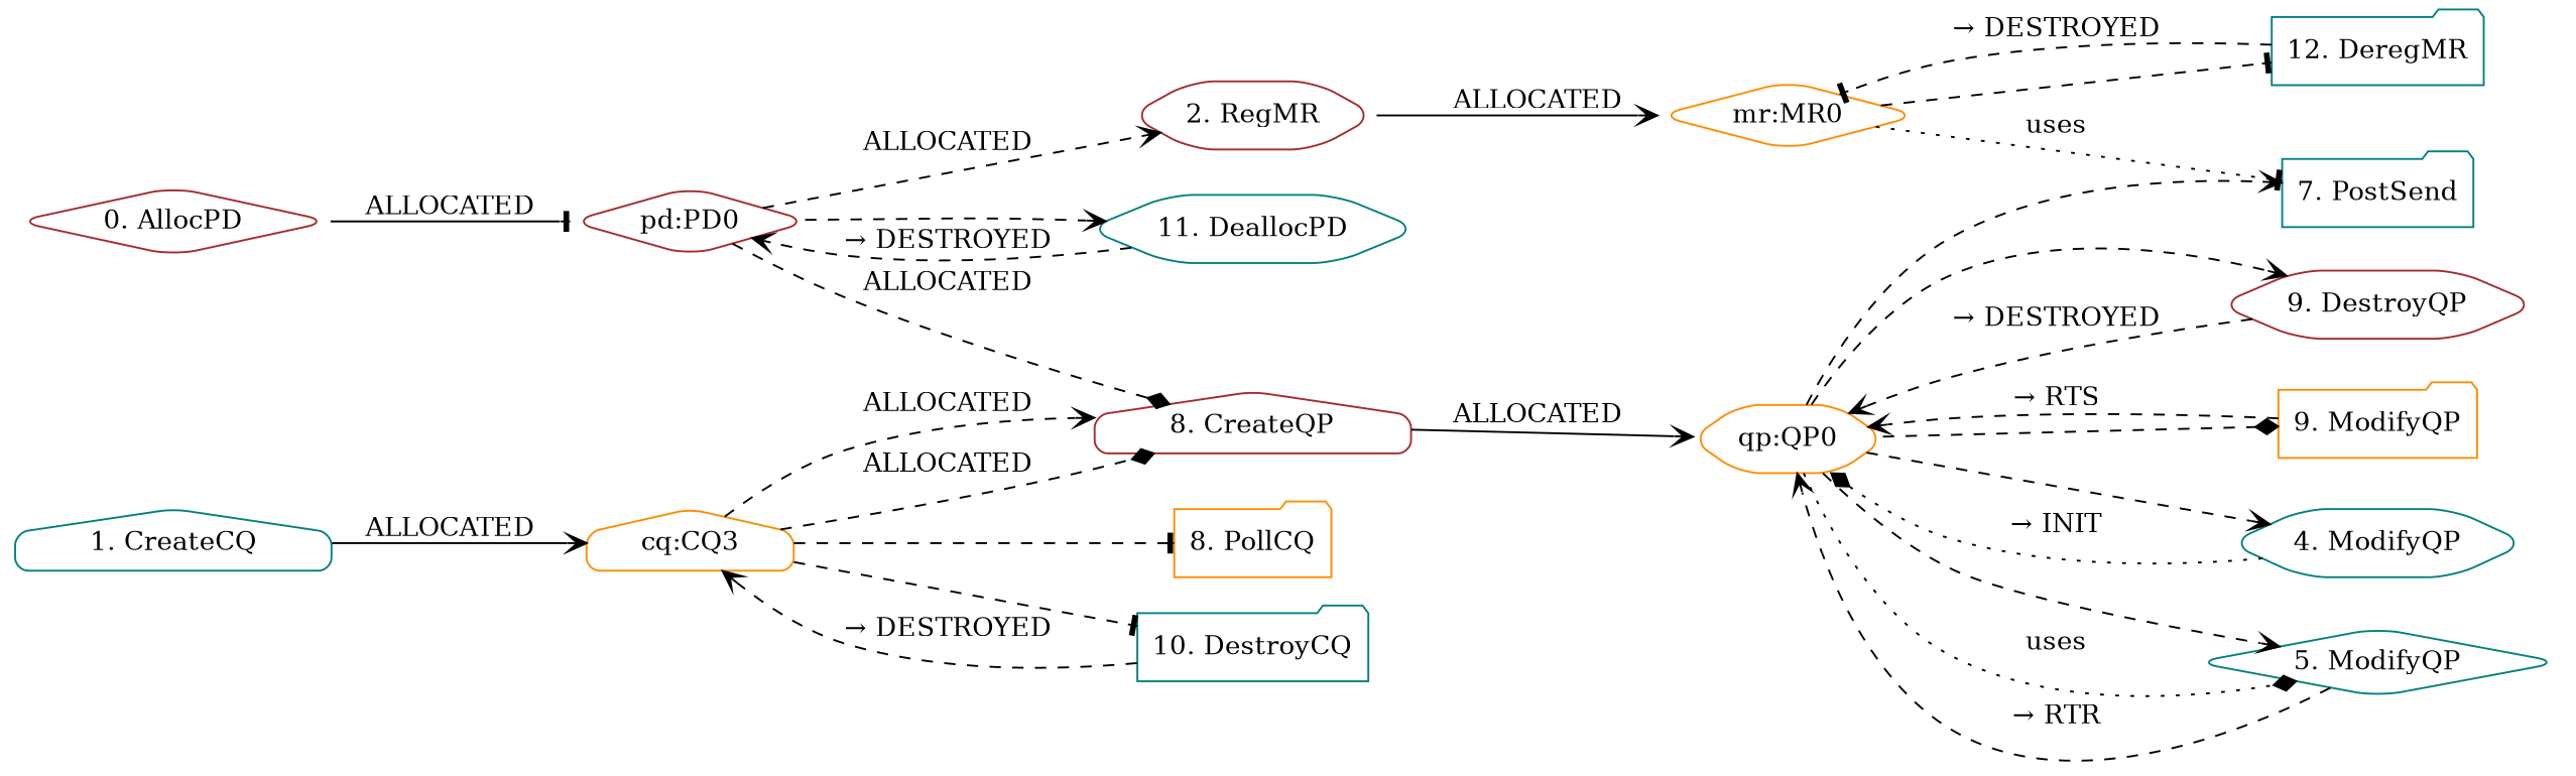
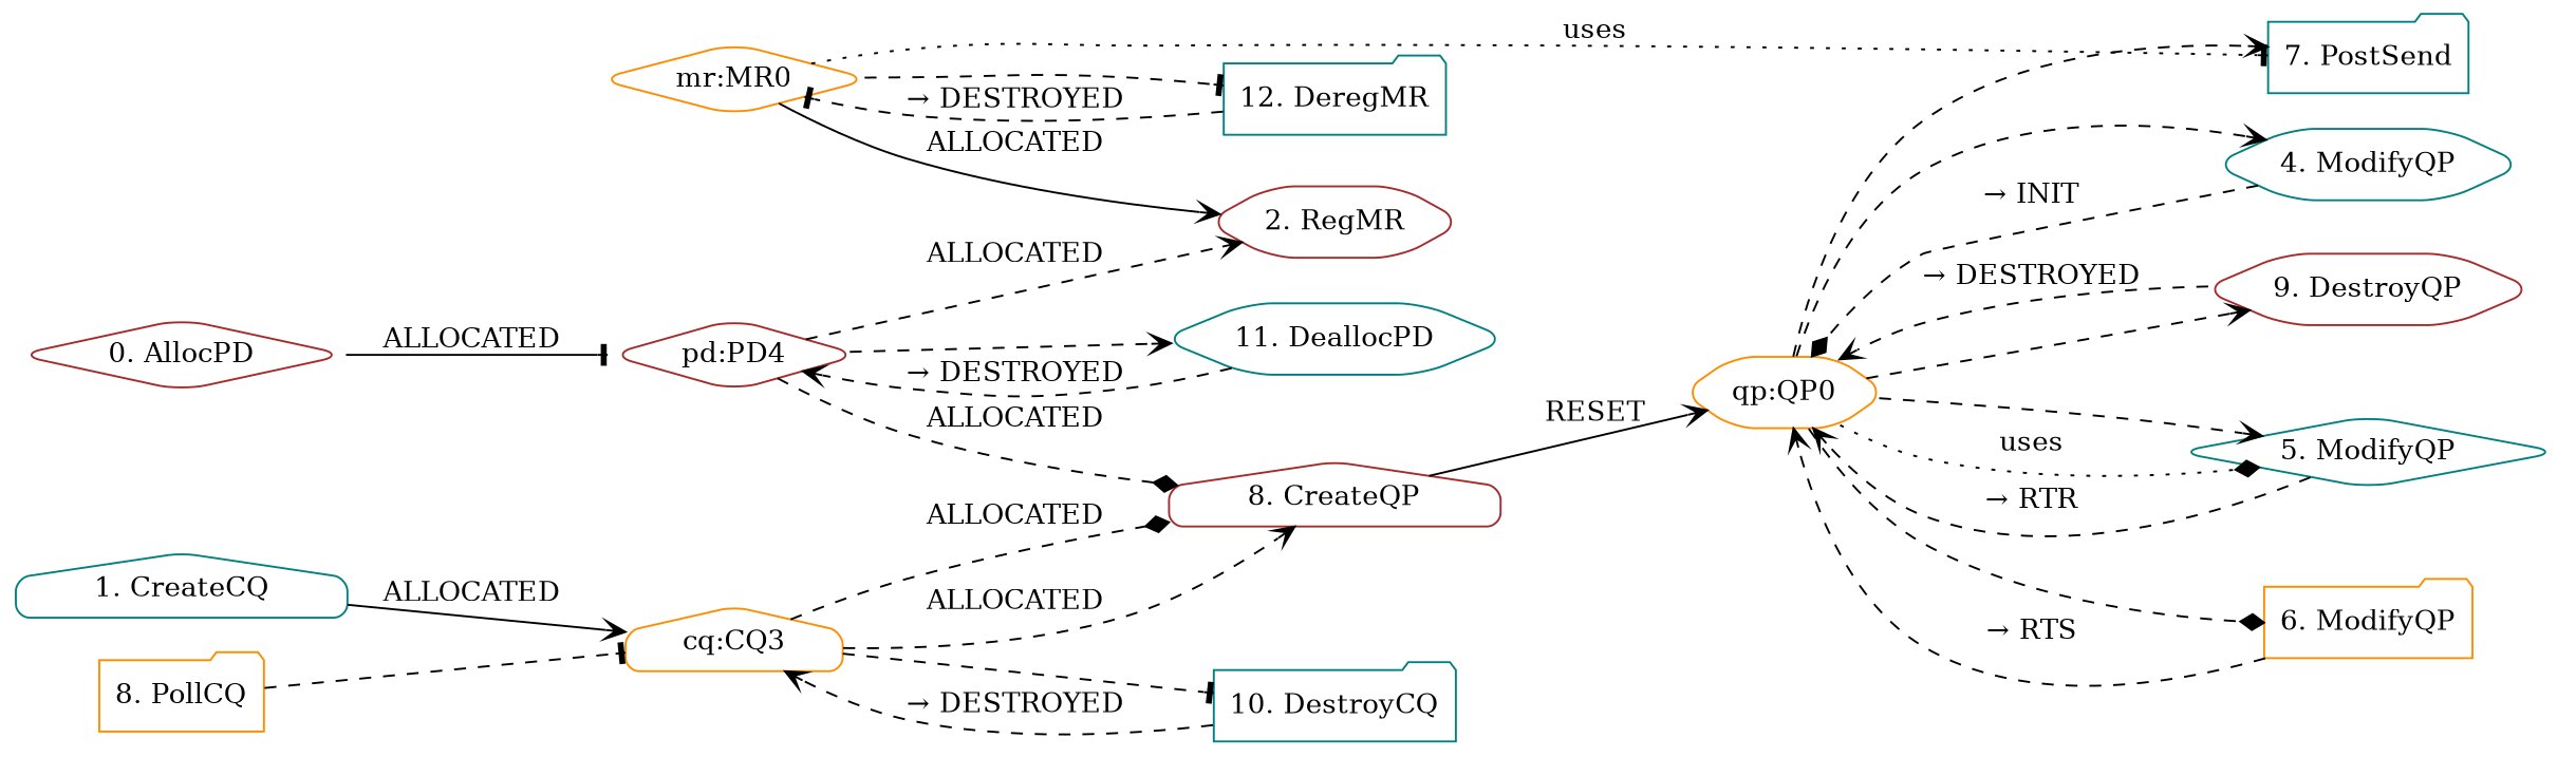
  digraph {
    rankdir=LR
    node [color=teal shape=hexagon style=rounded]
    edge [arrowhead=vee style=dashed]
    n1 [color=brown label="0. AllocPD" shape=diamond]
-   n2 [color=brown label="pd:PD0" shape=diamond]
+   n2 [color=brown label="pd:PD4" shape=diamond]
    n3 [color=brown label="2. RegMR"]
    n4 [color=brown label="8. CreateQP" shape=house]
    n5 [label="11. DeallocPD"]
    n6 [color=darkorange label="mr:MR0" shape=diamond]
    n7 [color=darkorange label="qp:QP0"]
    n8 [label="1. CreateCQ" shape=house]
    n9 [color=darkorange label="cq:CQ3" shape=house]
    n10 [color=darkorange label="8. PollCQ" shape=folder]
    n11 [label="10. DestroyCQ" shape=folder]
    n12 [label="7. PostSend" shape=folder]
    n13 [label="12. DeregMR" shape=folder]
    n14 [label="4. ModifyQP"]
    n15 [label="5. ModifyQP" shape=diamond]
-   n16 [color=darkorange label="9. ModifyQP" shape=folder]
+   n16 [color=darkorange label="6. ModifyQP" shape=folder]
    n17 [color=brown label="9. DestroyQP"]
    n1 -> n2 [arrowhead=tee label=ALLOCATED style=""]
    n2 -> n3 [label=ALLOCATED]
    n2 -> n4 [arrowhead=diamond label=ALLOCATED]
    n2 -> n5
-   n3 -> n6 [label=ALLOCATED style=""]
-   n4 -> n7 [label=ALLOCATED style=""]
+   n6 -> n3 [label=ALLOCATED style=""]
+   n4 -> n7 [label=RESET style=""]
    n5 -> n2 [label="→ DESTROYED"]
    n6 -> n12 [arrowhead=tee label=uses style=dotted]
    n6 -> n13 [arrowhead=tee]
    n7 -> n12
    n7 -> n14
    n7 -> n15
    n7 -> n15 [arrowhead=diamond label=uses style=dotted]
    n7 -> n16 [arrowhead=diamond]
    n7 -> n17
    n8 -> n9 [label=ALLOCATED style=""]
    n9 -> n4 [arrowhead=diamond label=ALLOCATED]
    n9 -> n4 [label=ALLOCATED]
-   n9 -> n10 [arrowhead=tee]
+   n10 -> n9 [arrowhead=tee]
    n9 -> n11 [arrowhead=tee]
    n11 -> n9 [label="→ DESTROYED"]
    n13 -> n6 [arrowhead=tee label="→ DESTROYED"]
-   n14 -> n7 [arrowhead=diamond label="→ INIT" style=dotted]
+   n14 -> n7 [arrowhead=diamond label="→ INIT"]
    n15 -> n7 [label="→ RTR"]
    n16 -> n7 [label="→ RTS"]
    n17 -> n7 [label="→ DESTROYED"]
  }
